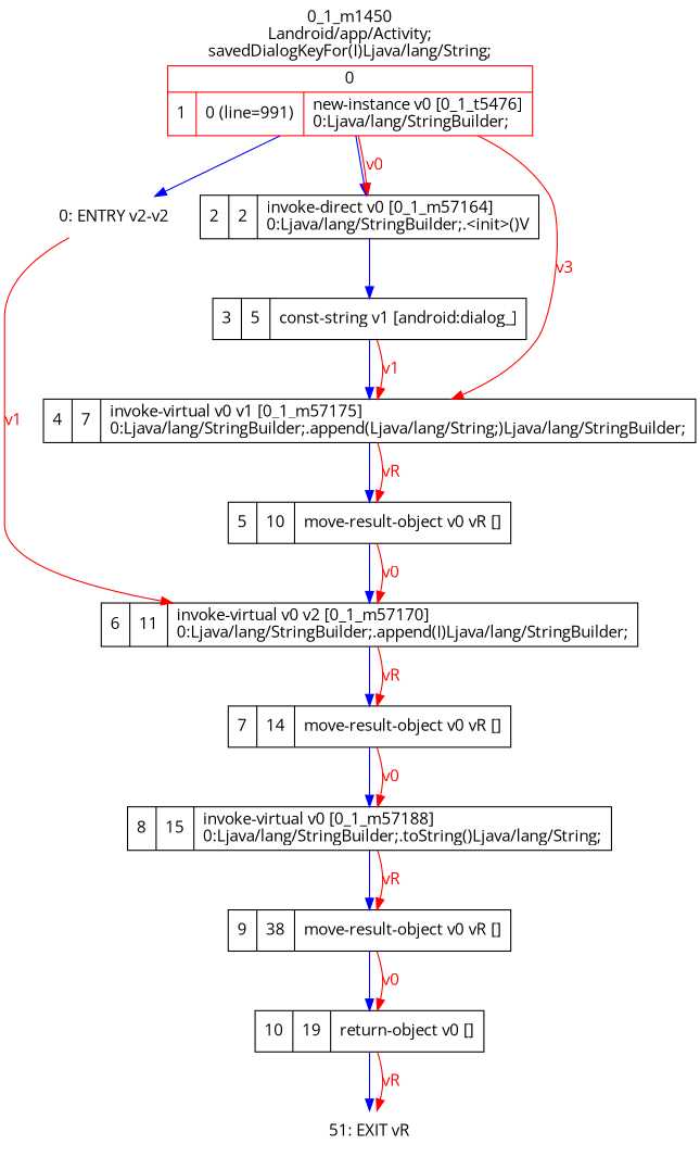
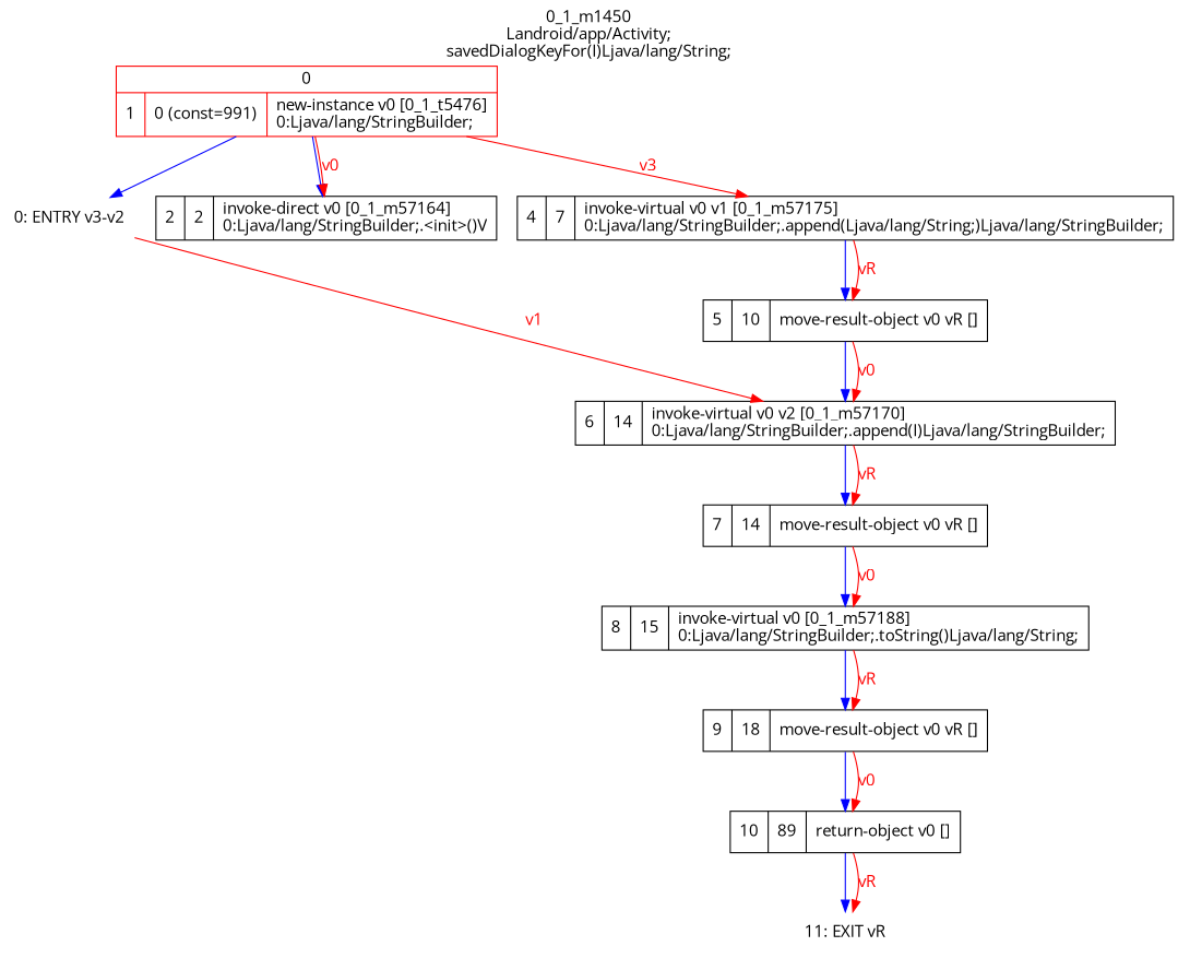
  digraph {
    fontname="Open Sans"
    label="0_1_m1450\nLandroid/app/Activity;\nsavedDialogKeyFor(I)Ljava/lang/String;"
    labelloc=t
    rankdir=UD
    node [fontname="Open Sans" shape=record]
    edge [color=red fontcolor=red fontname="Open Sans"]
-   n1 [label="0: ENTRY v2-v2" shape=plaintext]
-   n2 [label="6|11|invoke-virtual v0 v2 [0_1_m57170]\l0:Ljava/lang/StringBuilder;.append(I)Ljava/lang/StringBuilder;\l"]
-   n3 [color=red label="{0|{1|0 (line=991)|new-instance v0 [0_1_t5476]\l0:Ljava/lang/StringBuilder;\l}}"]
+   n1 [label="0: ENTRY v3-v2" shape=plaintext]
+   n2 [label="6|14|invoke-virtual v0 v2 [0_1_m57170]\l0:Ljava/lang/StringBuilder;.append(I)Ljava/lang/StringBuilder;\l"]
+   n3 [color=red label="{0|{1|0 (const=991)|new-instance v0 [0_1_t5476]\l0:Ljava/lang/StringBuilder;\l}}"]
    n4 [label="2|2|invoke-direct v0 [0_1_m57164]\l0:Ljava/lang/StringBuilder;.\<init\>()V\l"]
    n5 [label="4|7|invoke-virtual v0 v1 [0_1_m57175]\l0:Ljava/lang/StringBuilder;.append(Ljava/lang/String;)Ljava/lang/StringBuilder;\l"]
    n6 [label="7|14|move-result-object v0 vR []\l"]
-   n7 [label="3|5|const-string v1 [android:dialog_]\l"]
    n8 [label="5|10|move-result-object v0 vR []\l"]
    n9 [label="8|15|invoke-virtual v0 [0_1_m57188]\l0:Ljava/lang/StringBuilder;.toString()Ljava/lang/String;\l"]
-   n10 [label="9|38|move-result-object v0 vR []\l"]
-   n11 [label="10|19|return-object v0 []\l"]
-   n12 [label="51: EXIT vR" shape=plaintext]
+   n10 [label="9|18|move-result-object v0 vR []\l"]
+   n11 [label="10|89|return-object v0 []\l"]
+   n12 [label="11: EXIT vR" shape=plaintext]
    n1 -> n2 [label=v1]
    n2 -> n6 [color=blue fontcolor=blue weight=100]
    n2 -> n6 [label=vR]
    n3 -> n1 [color=blue fontcolor=blue weight=100]
    n3 -> n4 [color=blue fontcolor=blue weight=100]
    n3 -> n4 [label=v0]
    n3 -> n5 [label=v3]
-   n4 -> n7 [color=blue fontcolor=blue weight=100]
    n5 -> n8 [color=blue fontcolor=blue weight=100]
    n5 -> n8 [label=vR]
    n6 -> n9 [color=blue fontcolor=blue weight=100]
    n6 -> n9 [label=v0]
-   n7 -> n5 [color=blue fontcolor=blue weight=100]
-   n7 -> n5 [label=v1]
    n8 -> n2 [color=blue fontcolor=blue weight=100]
    n8 -> n2 [label=v0]
    n9 -> n10 [color=blue fontcolor=blue weight=100]
    n9 -> n10 [label=vR]
    n10 -> n11 [color=blue fontcolor=blue weight=100]
    n10 -> n11 [label=v0]
    n11 -> n12 [color=blue fontcolor=blue weight=100]
    n11 -> n12 [label=vR]
  }
